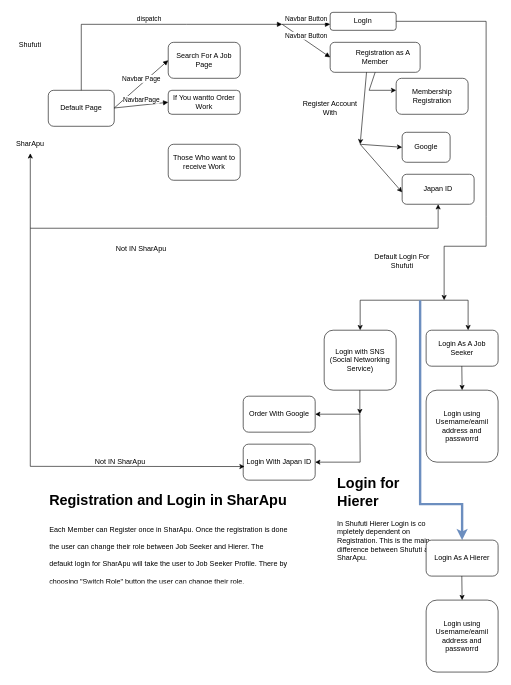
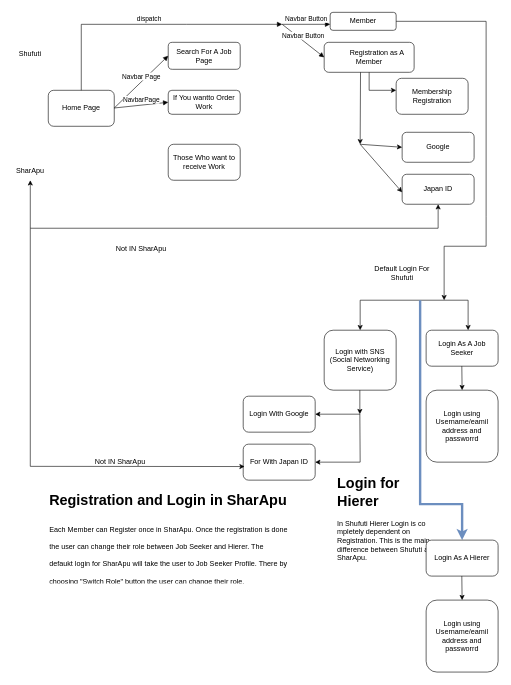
  <mxCell id="0" />
  <mxCell id="1" parent="0" />
- <mxCell id="2" value="Shufuti" style="text;html=1;align=center;verticalAlign=middle;whiteSpace=wrap;rounded=0;" parent="1" vertex="1"><mxGeometry x="20" y="60" width="60" height="30" as="geometry" /></mxCell>
- <mxCell id="3" value="SharApu" style="text;html=1;align=center;verticalAlign=middle;whiteSpace=wrap;rounded=0;" parent="1" vertex="1"><mxGeometry x="20" y="225" width="60" height="30" as="geometry" /></mxCell>
- <mxCell id="4" value="Default Page" style="rounded=1;whiteSpace=wrap;html=1;" parent="1" vertex="1"><mxGeometry x="80" y="150" width="110" height="60" as="geometry" /></mxCell>
- <mxCell id="5" value="Search For A Job Page" style="rounded=1;whiteSpace=wrap;html=1;" parent="1" vertex="1"><mxGeometry x="280" y="70" width="120" height="60" as="geometry" /></mxCell>
+ <mxCell id="2" value="Shufuti" style="text;html=1;align=center;verticalAlign=middle;whiteSpace=wrap;rounded=0;" parent="1" vertex="1"><mxGeometry x="20" y="75" width="60" height="30" as="geometry" /></mxCell>
+ <mxCell id="3" value="SharApu" style="text;html=1;align=center;verticalAlign=middle;whiteSpace=wrap;rounded=0;" parent="1" vertex="1"><mxGeometry x="20" y="270" width="60" height="30" as="geometry" /></mxCell>
+ <mxCell id="4" value="Home Page" style="rounded=1;whiteSpace=wrap;html=1;" parent="1" vertex="1"><mxGeometry x="80" y="150" width="110" height="60" as="geometry" /></mxCell>
+ <mxCell id="5" value="Search For A Job Page" style="rounded=1;whiteSpace=wrap;html=1;" parent="1" vertex="1"><mxGeometry x="280" y="70" width="120" height="45" as="geometry" /></mxCell>
  <mxCell id="6" value="If You wantto Order Work" style="rounded=1;whiteSpace=wrap;html=1;" parent="1" vertex="1"><mxGeometry x="280" y="150" width="120" height="40" as="geometry" /></mxCell>
  <mxCell id="7" value="Those Who want to receive Work" style="rounded=1;whiteSpace=wrap;html=1;" parent="1" vertex="1"><mxGeometry x="280" y="240" width="120" height="60" as="geometry" /></mxCell>
  <mxCell id="8" value="Navbar Page" style="html=1;verticalAlign=bottom;endArrow=block;curved=0;rounded=0;entryX=0;entryY=0.5;entryDx=0;entryDy=0;" parent="1" target="5" edge="1"><mxGeometry width="80" relative="1" as="geometry"><mxPoint x="190" y="179.5" as="sourcePoint" /><mxPoint x="270" y="179.5" as="targetPoint" /></mxGeometry></mxCell>
  <mxCell id="9" value="NavbarPage" style="html=1;verticalAlign=bottom;endArrow=block;curved=0;rounded=0;entryX=0;entryY=0.5;entryDx=0;entryDy=0;" parent="1" target="6" edge="1"><mxGeometry width="80" relative="1" as="geometry"><mxPoint x="190" y="179.5" as="sourcePoint" /><mxPoint x="270" y="179.5" as="targetPoint" /><mxPoint as="offset" /></mxGeometry></mxCell>
  <mxCell id="10" value="dispatch" style="html=1;verticalAlign=bottom;endArrow=block;curved=0;rounded=0;exitX=0.5;exitY=0;exitDx=0;exitDy=0;" parent="1" source="4" edge="1"><mxGeometry width="80" relative="1" as="geometry"><mxPoint x="90" y="100" as="sourcePoint" /><mxPoint x="470" y="40" as="targetPoint" /><Array as="points"><mxPoint x="135" y="40" /><mxPoint x="310" y="40" /></Array></mxGeometry></mxCell>
  <mxCell id="11" value="Navbar Button" style="html=1;verticalAlign=bottom;endArrow=block;curved=0;rounded=0;" parent="1" edge="1"><mxGeometry width="80" relative="1" as="geometry"><mxPoint x="470" y="40" as="sourcePoint" /><mxPoint x="550" y="40" as="targetPoint" /></mxGeometry></mxCell>
  <mxCell id="12" value="Navbar Button" style="html=1;verticalAlign=bottom;endArrow=block;curved=0;rounded=0;entryX=0;entryY=0.5;entryDx=0;entryDy=0;" parent="1" target="14" edge="1"><mxGeometry width="80" relative="1" as="geometry"><mxPoint x="470" y="40" as="sourcePoint" /><mxPoint x="550" y="80" as="targetPoint" /></mxGeometry></mxCell>
- <mxCell id="13" value="LogIn" style="rounded=1;whiteSpace=wrap;html=1;" parent="1" vertex="1"><mxGeometry x="550" y="20" width="110" height="30" as="geometry" /></mxCell>
- <mxCell id="14" value="&lt;span style=&quot;white-space: pre;&quot;&gt;&#09;&lt;/span&gt;Registration as A Member" style="rounded=1;whiteSpace=wrap;html=1;" parent="1" vertex="1"><mxGeometry x="550" y="70" width="150" height="50" as="geometry" /></mxCell>
+ <mxCell id="13" value="Member" style="rounded=1;whiteSpace=wrap;html=1;" parent="1" vertex="1"><mxGeometry x="550" y="20" width="110" height="30" as="geometry" /></mxCell>
+ <mxCell id="14" value="&lt;span style=&quot;white-space: pre;&quot;&gt;&#09;&lt;/span&gt;Registration as A Member" style="rounded=1;whiteSpace=wrap;html=1;" parent="1" vertex="1"><mxGeometry x="540" y="70" width="150" height="50" as="geometry" /></mxCell>
  <mxCell id="15" value="" style="endArrow=classic;html=1;rounded=0;exitX=0.5;exitY=1;exitDx=0;exitDy=0;" parent="1" source="14" edge="1"><mxGeometry width="50" height="50" relative="1" as="geometry"><mxPoint x="610" y="180" as="sourcePoint" /><mxPoint x="660" y="150" as="targetPoint" /><Array as="points"><mxPoint x="615" y="150" /></Array></mxGeometry></mxCell>
  <mxCell id="16" value="Membership Registration" style="rounded=1;whiteSpace=wrap;html=1;" parent="1" vertex="1"><mxGeometry x="660" y="130" width="120" height="60" as="geometry" /></mxCell>
- <mxCell id="17" value="Google" style="rounded=1;whiteSpace=wrap;html=1;" parent="1" vertex="1"><mxGeometry x="670" y="220" width="80" height="50" as="geometry" /></mxCell>
+ <mxCell id="17" value="Google" style="rounded=1;whiteSpace=wrap;html=1;" parent="1" vertex="1"><mxGeometry x="670" y="220" width="120" height="50" as="geometry" /></mxCell>
  <mxCell id="18" value="Japan ID" style="rounded=1;whiteSpace=wrap;html=1;" parent="1" vertex="1"><mxGeometry x="670" y="290" width="120" height="50" as="geometry" /></mxCell>
  <mxCell id="19" value="" style="endArrow=classic;html=1;rounded=0;exitX=0.404;exitY=1;exitDx=0;exitDy=0;exitPerimeter=0;" parent="1" source="14" edge="1"><mxGeometry width="50" height="50" relative="1" as="geometry"><mxPoint x="620" y="150" as="sourcePoint" /><mxPoint x="600" y="240" as="targetPoint" /></mxGeometry></mxCell>
  <mxCell id="20" value="" style="endArrow=classic;html=1;rounded=0;entryX=0;entryY=0.5;entryDx=0;entryDy=0;" parent="1" target="17" edge="1"><mxGeometry width="50" height="50" relative="1" as="geometry"><mxPoint x="600" y="240" as="sourcePoint" /><mxPoint x="660" y="245" as="targetPoint" /></mxGeometry></mxCell>
  <mxCell id="21" value="" style="endArrow=classic;html=1;rounded=0;entryX=0;entryY=0.6;entryDx=0;entryDy=0;entryPerimeter=0;" parent="1" target="18" edge="1"><mxGeometry width="50" height="50" relative="1" as="geometry"><mxPoint x="600" y="240" as="sourcePoint" /><mxPoint x="660" y="310" as="targetPoint" /></mxGeometry></mxCell>
- <mxCell id="22" value="Register Account With" style="text;html=1;align=center;verticalAlign=middle;whiteSpace=wrap;rounded=0;" parent="1" vertex="1"><mxGeometry x="490" y="165" width="120" height="30" as="geometry" /></mxCell>
  <mxCell id="23" value="" style="endArrow=classic;html=1;rounded=0;" parent="1" edge="1"><mxGeometry width="50" height="50" relative="1" as="geometry"><mxPoint x="50" y="380" as="sourcePoint" /><mxPoint x="730" y="340" as="targetPoint" /><Array as="points"><mxPoint x="730" y="380" /></Array></mxGeometry></mxCell>
  <mxCell id="24" value="" style="endArrow=classic;html=1;rounded=0;entryX=0.5;entryY=1;entryDx=0;entryDy=0;" parent="1" target="3" edge="1"><mxGeometry width="50" height="50" relative="1" as="geometry"><mxPoint x="50" y="380" as="sourcePoint" /><mxPoint x="160" y="350" as="targetPoint" /></mxGeometry></mxCell>
  <mxCell id="25" value="Not IN SharApu" style="text;html=1;align=center;verticalAlign=middle;whiteSpace=wrap;rounded=0;" parent="1" vertex="1"><mxGeometry x="180" y="400" width="110" height="30" as="geometry" /></mxCell>
  <mxCell id="26" value="" style="endArrow=classic;html=1;rounded=0;exitX=1;exitY=0.5;exitDx=0;exitDy=0;" parent="1" source="13" edge="1"><mxGeometry width="50" height="50" relative="1" as="geometry"><mxPoint x="720" y="40" as="sourcePoint" /><mxPoint x="740" y="500" as="targetPoint" /><Array as="points"><mxPoint x="810" y="35" /><mxPoint x="810" y="360" /><mxPoint x="810" y="410" /><mxPoint x="740" y="410" /></Array></mxGeometry></mxCell>
- <mxCell id="27" value="Default Login For Shufuti" style="text;html=1;align=center;verticalAlign=middle;whiteSpace=wrap;rounded=0;" parent="1" vertex="1"><mxGeometry x="610" y="420" width="120" height="30" as="geometry" /></mxCell>
+ <mxCell id="27" value="Default Login For Shufuti" style="text;html=1;align=center;verticalAlign=middle;whiteSpace=wrap;rounded=0;" parent="1" vertex="1"><mxGeometry x="610" y="440" width="120" height="30" as="geometry" /></mxCell>
  <mxCell id="28" value="" style="endArrow=classic;html=1;rounded=0;" parent="1" edge="1"><mxGeometry width="50" height="50" relative="1" as="geometry"><mxPoint x="780" y="500" as="sourcePoint" /><mxPoint x="780" y="550" as="targetPoint" /></mxGeometry></mxCell>
  <mxCell id="29" value="" style="endArrow=none;html=1;rounded=0;" parent="1" edge="1"><mxGeometry width="50" height="50" relative="1" as="geometry"><mxPoint x="600" y="500" as="sourcePoint" /><mxPoint x="780" y="500" as="targetPoint" /></mxGeometry></mxCell>
  <mxCell id="30" value="" style="endArrow=classic;html=1;rounded=0;" parent="1" edge="1"><mxGeometry width="50" height="50" relative="1" as="geometry"><mxPoint x="600" y="500" as="sourcePoint" /><mxPoint x="600" y="550" as="targetPoint" /></mxGeometry></mxCell>
  <mxCell id="31" value="Login As A Job Seeker" style="rounded=1;whiteSpace=wrap;html=1;" parent="1" vertex="1"><mxGeometry x="710" y="550" width="120" height="60" as="geometry" /></mxCell>
  <mxCell id="32" value="Login using Username/eamil address and passworrd" style="rounded=1;whiteSpace=wrap;html=1;" parent="1" vertex="1"><mxGeometry x="710" y="650" width="120" height="120" as="geometry" /></mxCell>
  <mxCell id="33" value="" style="endArrow=classic;html=1;rounded=0;entryX=0.5;entryY=0;entryDx=0;entryDy=0;" parent="1" target="32" edge="1"><mxGeometry width="50" height="50" relative="1" as="geometry"><mxPoint x="769.5" y="610" as="sourcePoint" /><mxPoint x="769.5" y="640" as="targetPoint" /></mxGeometry></mxCell>
  <mxCell id="34" value="Login with SNS (Social Networking Service)" style="rounded=1;whiteSpace=wrap;html=1;" parent="1" vertex="1"><mxGeometry x="540" y="550" width="120" height="100" as="geometry" /></mxCell>
  <mxCell id="35" value="" style="endArrow=classic;html=1;rounded=0;" parent="1" edge="1"><mxGeometry width="50" height="50" relative="1" as="geometry"><mxPoint x="599.5" y="650" as="sourcePoint" /><mxPoint x="599.5" y="690" as="targetPoint" /></mxGeometry></mxCell>
  <mxCell id="36" value="" style="endArrow=classic;html=1;rounded=0;entryX=1;entryY=0.5;entryDx=0;entryDy=0;" parent="1" edge="1" target="38"><mxGeometry width="50" height="50" relative="1" as="geometry"><mxPoint x="600" y="690" as="sourcePoint" /><mxPoint x="530" y="690" as="targetPoint" /></mxGeometry></mxCell>
  <mxCell id="37" value="" style="endArrow=classic;html=1;rounded=0;entryX=1;entryY=0.5;entryDx=0;entryDy=0;" parent="1" target="39" edge="1"><mxGeometry width="50" height="50" relative="1" as="geometry"><mxPoint x="599.5" y="690" as="sourcePoint" /><mxPoint x="530" y="750" as="targetPoint" /><Array as="points"><mxPoint x="600" y="770" /></Array></mxGeometry></mxCell>
- <mxCell id="38" value="Order With Google" style="rounded=1;whiteSpace=wrap;html=1;" parent="1" vertex="1"><mxGeometry x="405" y="660" width="120" height="60" as="geometry" /></mxCell>
- <mxCell id="39" value="Login With Japan ID" style="rounded=1;whiteSpace=wrap;html=1;" parent="1" vertex="1"><mxGeometry x="405" y="740" width="120" height="60" as="geometry" /></mxCell>
+ <mxCell id="38" value="Login With Google" style="rounded=1;whiteSpace=wrap;html=1;" parent="1" vertex="1"><mxGeometry x="405" y="660" width="120" height="60" as="geometry" /></mxCell>
+ <mxCell id="39" value="For With Japan ID" style="rounded=1;whiteSpace=wrap;html=1;" parent="1" vertex="1"><mxGeometry x="405" y="740" width="120" height="60" as="geometry" /></mxCell>
  <mxCell id="40" value="" style="endArrow=classic;html=1;rounded=0;entryX=0.019;entryY=0.622;entryDx=0;entryDy=0;entryPerimeter=0;" edge="1" parent="1" target="39"><mxGeometry width="50" height="50" relative="1" as="geometry"><mxPoint x="50" y="380" as="sourcePoint" /><mxPoint x="50" y="780" as="targetPoint" /><Array as="points"><mxPoint x="50" y="777" /></Array></mxGeometry></mxCell>
  <mxCell id="41" value="Not IN SharApu" style="text;html=1;align=center;verticalAlign=middle;whiteSpace=wrap;rounded=0;" vertex="1" parent="1"><mxGeometry x="140" y="755" width="120" height="30" as="geometry" /></mxCell>
  <mxCell id="42" value="&lt;h1 style=&quot;margin-top: 0px;&quot;&gt;Login for Hierer&lt;/h1&gt;&lt;p&gt;In Shufuti Hierer Login is co mpletely dependent on Registration. This is the main difference between Shufuti and SharApu.&lt;/p&gt;" style="text;html=1;whiteSpace=wrap;overflow=hidden;rounded=0;" vertex="1" parent="1"><mxGeometry x="560" y="785" width="180" height="175" as="geometry" /></mxCell>
  <mxCell id="43" value="" style="endArrow=classic;html=1;rounded=0;fillColor=#dae8fc;strokeColor=#6c8ebf;strokeWidth=4;" edge="1" parent="1"><mxGeometry width="50" height="50" relative="1" as="geometry"><mxPoint x="700" y="500" as="sourcePoint" /><mxPoint x="770" y="900" as="targetPoint" /><Array as="points"><mxPoint x="700" y="840" /><mxPoint x="770" y="840" /></Array></mxGeometry></mxCell>
  <mxCell id="44" value="Login As A Hierer" style="rounded=1;whiteSpace=wrap;html=1;" vertex="1" parent="1"><mxGeometry x="710" y="900" width="120" height="60" as="geometry" /></mxCell>
  <mxCell id="45" value="" style="endArrow=classic;html=1;rounded=0;entryX=0.5;entryY=0;entryDx=0;entryDy=0;" edge="1" parent="1"><mxGeometry width="50" height="50" relative="1" as="geometry"><mxPoint x="769.5" y="960" as="sourcePoint" /><mxPoint x="770" y="1000" as="targetPoint" /></mxGeometry></mxCell>
  <mxCell id="46" value="Login using Username/eamil address and passworrd" style="rounded=1;whiteSpace=wrap;html=1;" vertex="1" parent="1"><mxGeometry x="710" y="1000" width="120" height="120" as="geometry" /></mxCell>
  <mxCell id="47" value="&lt;h1 style=&quot;margin-top: 0px;&quot;&gt;Registration and Login in SharApu&lt;/h1&gt;&lt;h1 style=&quot;margin-top: 0px;&quot;&gt;&lt;span style=&quot;font-size: 12px; font-weight: 400;&quot;&gt;Each Member can Register once in SharApu. Once the registration is done the user can change their role between Job Seeker and Hierer. The defaukt login for SharApu will take the user to Job Seeker Profile. There by choosing &quot;Switch Role&quot; button the user can change their role.&lt;/span&gt;&lt;/h1&gt;" style="text;html=1;whiteSpace=wrap;overflow=hidden;rounded=0;" vertex="1" parent="1"><mxGeometry x="80" y="813" width="400" height="157" as="geometry" /></mxCell>
